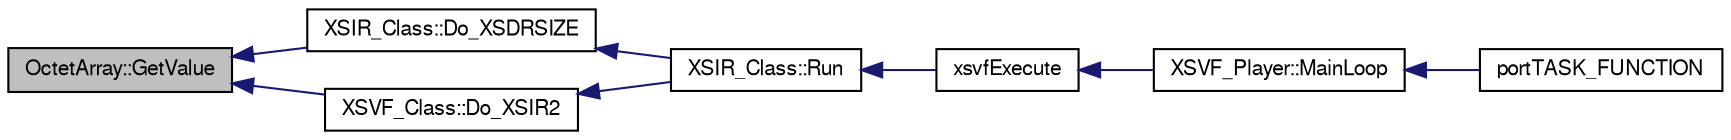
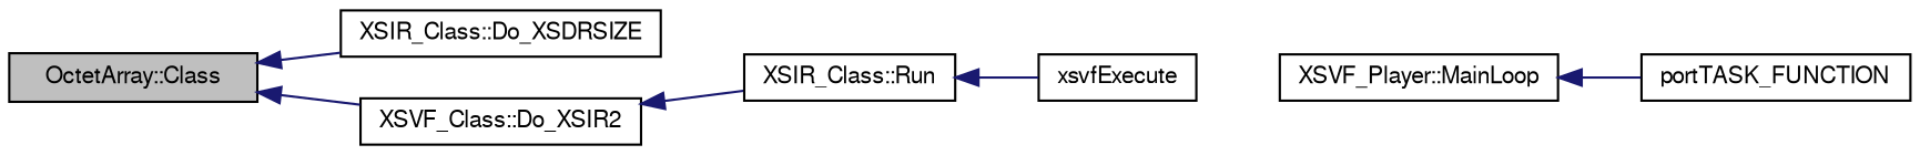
  digraph {
    rankdir=LR
    node [color=black fontname=FreeSans fontsize=10 shape=record]
    edge [color=midnightblue dir=back fontname=FreeSans fontsize=10 labelfontname=FreeSans labelfontsize=10 style=solid]
-   n1 [fillcolor=grey75 fontcolor=black height=0.2 label="OctetArray::GetValue" style=filled width=0.4]
+   n1 [fillcolor=grey75 fontcolor=black height=0.2 label="OctetArray::Class" style=filled width=0.4]
    n2 [height=0.2 label="XSIR_Class::Do_XSDRSIZE" width=0.4]
    n3 [height=0.2 label="XSVF_Class::Do_XSIR2" width=0.4]
    n4 [height=0.2 label="XSIR_Class::Run" width=0.4]
    n5 [height=0.2 label=xsvfExecute width=0.4]
    n6 [height=0.2 label="XSVF_Player::MainLoop" width=0.4]
    n7 [height=0.2 label=portTASK_FUNCTION width=0.4]
    n1 -> n2
    n1 -> n3
-   n2 -> n4
    n3 -> n4
    n4 -> n5
-   n5 -> n6
    n6 -> n7
  }
